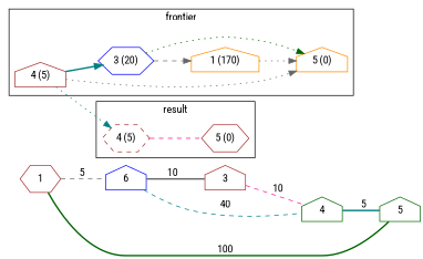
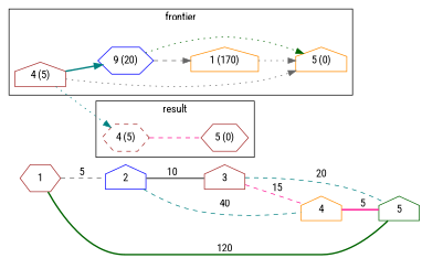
  graph {
    fontname="Roboto Condensed"
    rankdir=LR
    node [color=brown fontname="Roboto Condensed" shape=house]
    edge [color=gray40 fontname="Roboto Condensed" style=dashed]
    n1 [label=1 shape=hexagon]
-   n2 [color=blue label=6]
+   n2 [color=blue label=2]
    n3 [label=3]
    n4 [color=darkgreen label=5]
-   n5 [color=darkgreen label=4]
+   n5 [color=darkorange label=4]
    n6 [label="4 (5)"]
    n7 [label="4 (5)" shape=hexagon style=dashed]
    n8 [color=darkorange label="1 (170)"]
    n9 [color=darkorange label="5 (0)"]
-   n10 [color=blue label="3 (20)" shape=hexagon]
+   n10 [color=blue label="9 (20)" shape=hexagon]
    n11 [label="5 (0)" shape=hexagon]
    subgraph sub_1 {
      n1
      n2
      n3
      n4
      n5
    }
    subgraph sub_2 {
      n6
      n7
    }
    subgraph cluster_3 {
      label=frontier
      n6
      n8
      n9
      n10
    }
    subgraph cluster_4 {
      label=result
      n7
      n11
    }
    n1 -- n2 [label=5 weight=95]
-   n1 -- n4 [color=darkgreen label=100 style=bold weight=1]
+   n1 -- n4 [color=darkgreen label=120 style=bold weight=1]
    n2 -- n3 [label=10 style=bold weight=90]
    n2 -- n5 [color=teal label=40 weight=70]
-   n3 -- n5 [color=deeppink label=10 weight=90]
-   n5 -- n4 [color=teal label=5 style=bold weight=95]
+   n3 -- n4 [color=teal label=20 weight=80]
+   n3 -- n5 [color=deeppink label=15 weight=90]
+   n5 -- n4 [color=deeppink label=5 style=bold weight=95]
    n6 -- n7 [color=teal dir=forward style=dotted]
    n6 -- n9 [dir=forward style=dotted]
    n6 -- n10 [color=teal dir=forward style=bold]
    n7 -- n11 [color=deeppink]
    n8 -- n9 [dir=forward style=dotted]
    n10 -- n8 [dir=forward]
    n10 -- n9 [color=darkgreen dir=forward style=dotted]
  }
